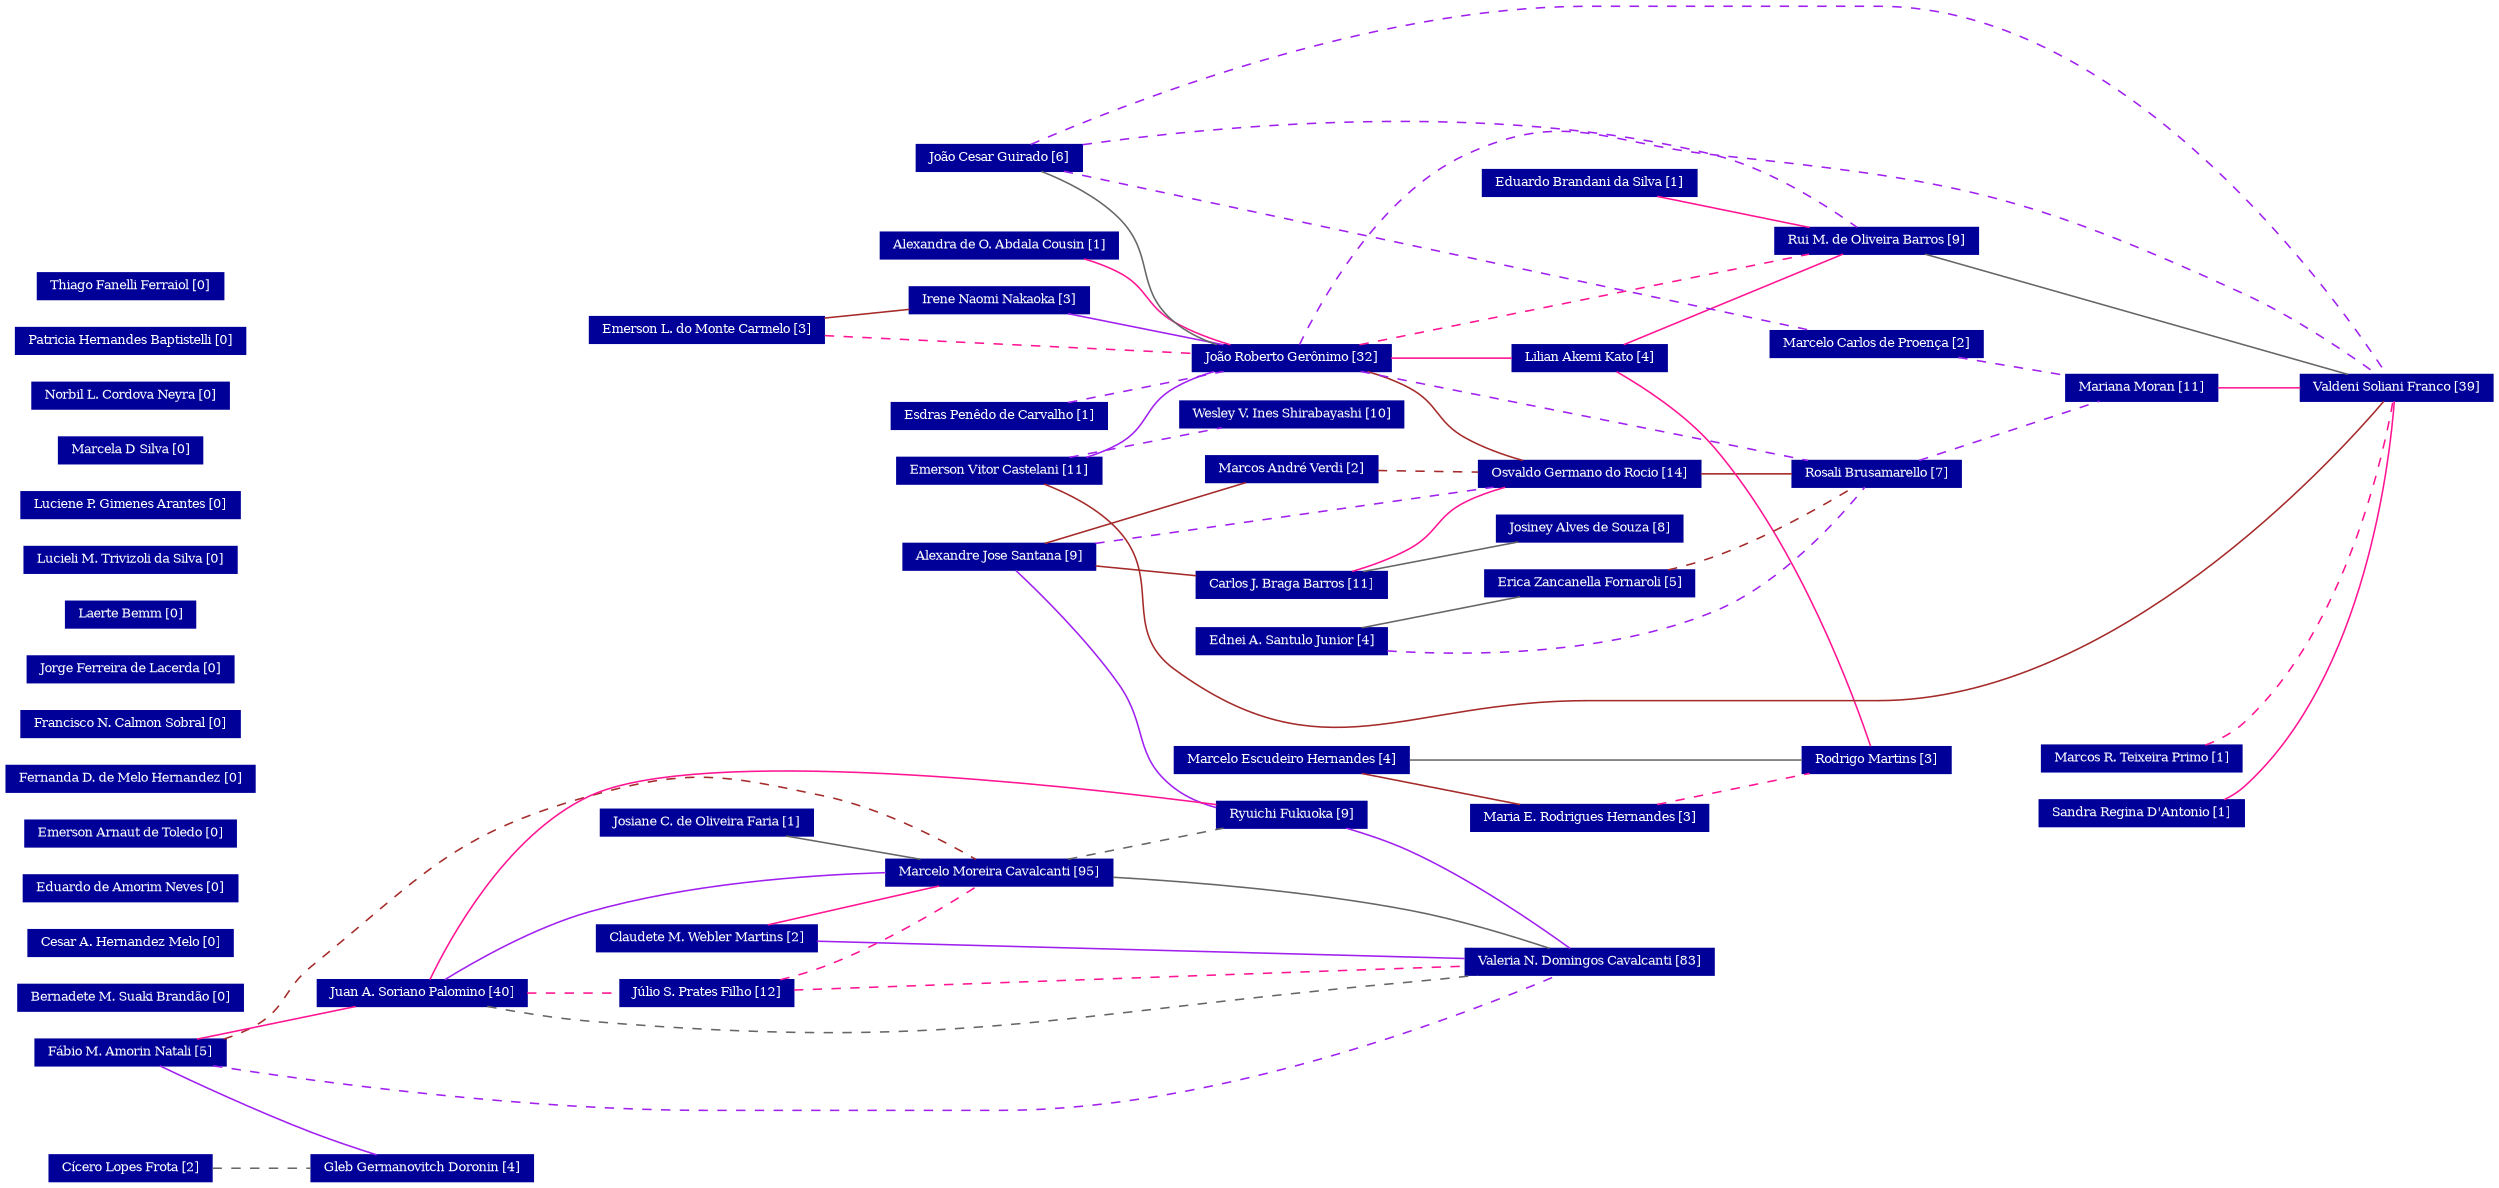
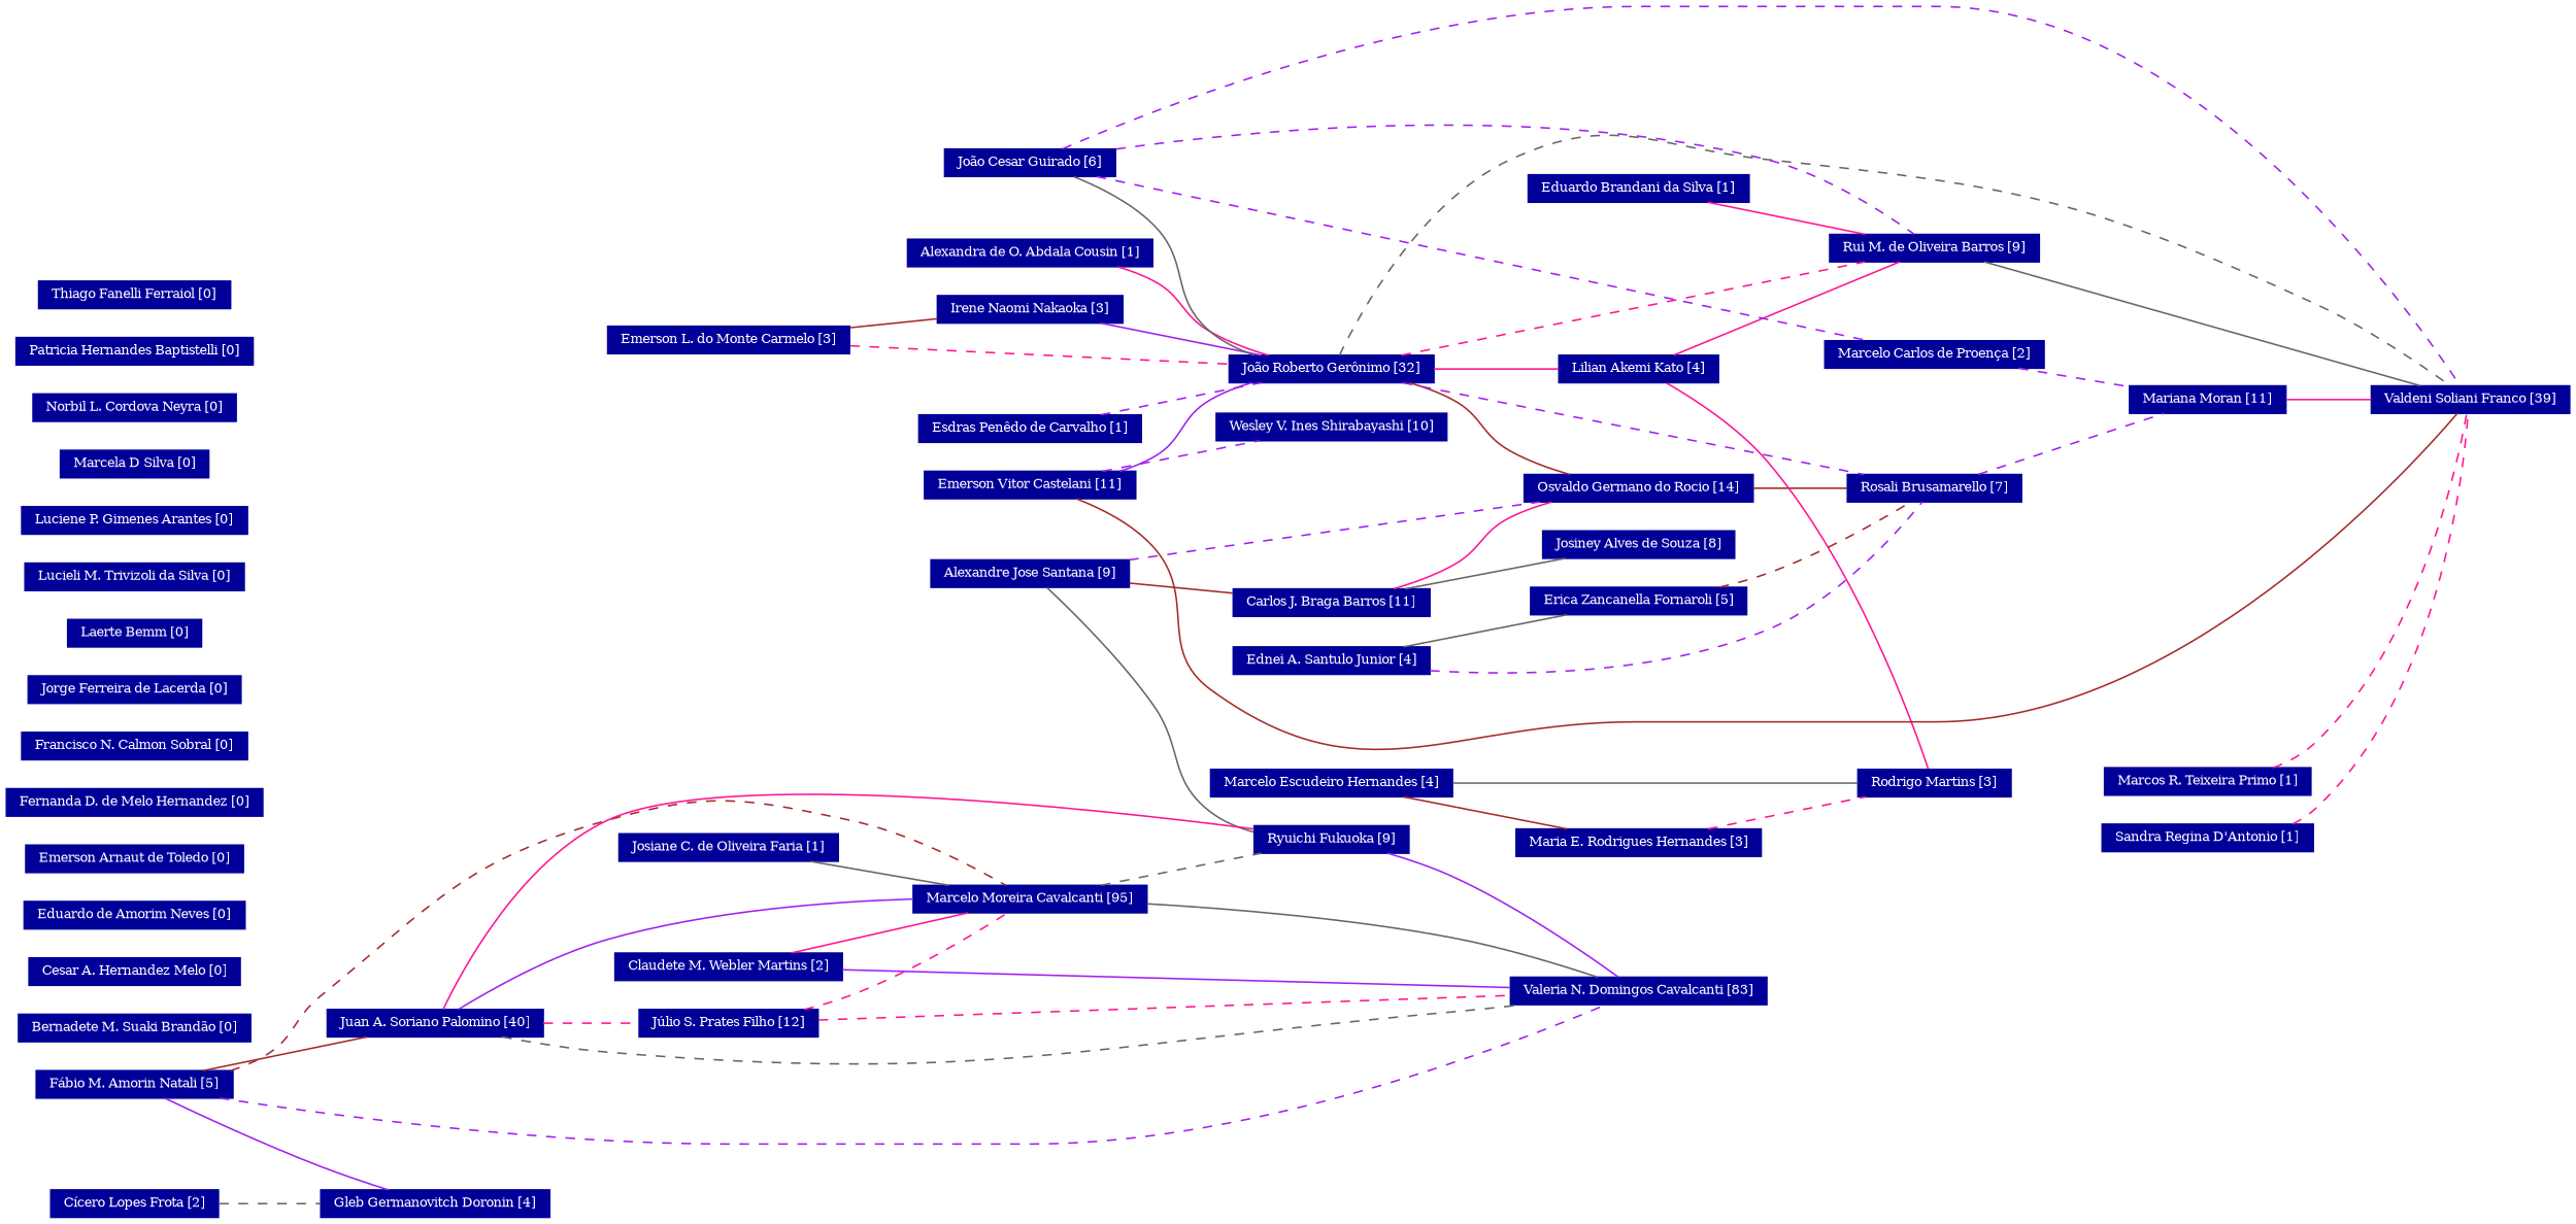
  strict graph {
    rankdir=LR
    node [color="#000099" fontcolor="#FFFFFF" fontsize=8 shape=rectangle style=filled]
    edge [color=purple style=solid]
    n1 [height=0.23611 label="Alexandra de O. Abdala Cousin [1]" width=1.8333]
    n2 [height=0.23611 label="João Roberto Gerônimo [32]" width=1.5139]
    n3 [height=0.23611 label="Osvaldo Germano do Rocio [14]" width=1.6944]
    n4 [height=0.23611 label="Rosali Brusamarello [7]" width=1.3194]
    n5 [height=0.23611 label="Rui M. de Oliveira Barros [9]" width=1.5833]
    n6 [height=0.23611 label="Valdeni Soliani Franco [39]" width=1.4861]
    n7 [height=0.23611 label="Lilian Akemi Kato [4]" width=1.25]
    n8 [height=0.23611 label="Mariana Moran [11]" width=1.1528]
    n9 [height=0.23611 label="Rodrigo Martins [3]" width=1.125]
    n10 [height=0.23611 label="Alexandre Jose Santana [9]" width=1.4722]
    n11 [height=0.23611 label="Carlos J. Braga Barros [11]" width=1.4861]
-   n12 [height=0.23611 label="Marcos André Verdi [2]" width=1.3333]
    n13 [height=0.23611 label="Ryuichi Fukuoka [9]" width=1.1528]
    n14 [height=0.23611 label="Josiney Alves de Souza [8]" width=1.4444]
    n15 [height=0.23611 label="Valeria N. Domingos Cavalcanti [83]" width=1.9306]
    n16 [height=0.23611 label="Bernadete M. Suaki Brandão [0]" width=1.6944]
    n17 [height=0.23611 label="Cesar A. Hernandez Melo [0]" width=1.5833]
    n18 [height=0.23611 label="Cícero Lopes Frota [2]" width=1.2778]
    n19 [height=0.23611 label="Gleb Germanovitch Doronin [4]" width=1.6806]
    n20 [height=0.23611 label="Claudete M. Webler Martins [2]" width=1.6944]
    n21 [height=0.23611 label="Marcelo Moreira Cavalcanti [95]" width=1.7361]
    n22 [height=0.23611 label="Ednei A. Santulo Junior [4]" width=1.4722]
    n23 [height=0.23611 label="Erica Zancanella Fornaroli [5]" width=1.625]
    n24 [height=0.23611 label="Eduardo Brandani da Silva [1]" width=1.6111]
    n25 [height=0.23611 label="Eduardo de Amorim Neves [0]" width=1.625]
    n26 [height=0.23611 label="Emerson Arnaut de Toledo [0]" width=1.6111]
    n27 [height=0.23611 label="Emerson L. do Monte Carmelo [3]" width=1.7917]
    n28 [height=0.23611 label="Irene Naomi Nakaoka [3]" width=1.4028]
    n29 [height=0.23611 label="Emerson Vitor Castelani [11]" width=1.5694]
    n30 [height=0.23611 label="Wesley V. Ines Shirabayashi [10]" width=1.75]
    n31 [height=0.23611 label="Esdras Penêdo de Carvalho [1]" width=1.625]
    n32 [height=0.23611 label="Fábio M. Amorin Natali [5]" width=1.4861]
    n33 [height=0.23611 label="Juan A. Soriano Palomino [40]" width=1.6111]
    n34 [height=0.23611 label="Júlio S. Prates Filho [12]" width=1.3611]
    n35 [height=0.23611 label="Fernanda D. de Melo Hernandez [0]" width=1.875]
    n36 [height=0.23611 label="Francisco N. Calmon Sobral [0]" width=1.6806]
    n37 [height=0.23611 label="João Cesar Guirado [6]" width=1.2778]
    n38 [height=0.23611 label="Marcelo Carlos de Proença [2]" width=1.625]
    n39 [height=0.23611 label="Jorge Ferreira de Lacerda [0]" width=1.5833]
    n40 [height=0.23611 label="Josiane C. de Oliveira Faria [1]" width=1.6667]
    n41 [height=0.23611 label="Laerte Bemm [0]" width=1.0278]
    n42 [height=0.23611 label="Lucieli M. Trivizoli da Silva [0]" width=1.6944]
    n43 [height=0.23611 label="Luciene P. Gimenes Arantes [0]" width=1.6944]
    n44 [height=0.23611 label="Marcela D Silva [0]" width=1.1528]
    n45 [height=0.23611 label="Marcelo Escudeiro Hernandes [4]" width=1.7639]
    n46 [height=0.23611 label="Maria E. Rodrigues Hernandes [3]" width=1.7917]
    n47 [height=0.23611 label="Marcos R. Teixeira Primo [1]" width=1.5833]
    n48 [height=0.23611 label="Norbil L. Cordova Neyra [0]" width=1.5417]
    n49 [height=0.23611 label="Patricia Hernandes Baptistelli [0]" width=1.75]
    n50 [height=0.23611 label="Sandra Regina D'Antonio [1]" width=1.5417]
    n51 [height=0.23611 label="Thiago Fanelli Ferraiol [0]" width=1.4444]
    n1 -- n2 [color=deeppink]
    n2 -- n3 [color=brown]
    n2 -- n4 [style=dashed]
    n2 -- n5 [color=deeppink style=dashed]
-   n2 -- n6 [style=dashed]
+   n2 -- n6 [color=gray40 style=dashed]
    n2 -- n7 [color=deeppink]
    n3 -- n4 [color=brown]
    n4 -- n8 [style=dashed]
    n5 -- n6 [color=gray40]
    n7 -- n5 [color=deeppink]
    n7 -- n9 [color=deeppink]
    n8 -- n6 [color=deeppink]
    n10 -- n3 [style=dashed]
    n10 -- n11 [color=brown]
-   n10 -- n12 [color=brown]
-   n10 -- n13
+   n10 -- n13 [color=gray40]
    n11 -- n3 [color=deeppink]
    n11 -- n14 [color=gray40]
-   n12 -- n3 [color=brown style=dashed]
    n13 -- n15
    n18 -- n19 [color=gray40 style=dashed]
    n20 -- n15
    n20 -- n21 [color=deeppink]
    n21 -- n13 [color=gray40 style=dashed]
    n21 -- n15 [color=gray40]
    n22 -- n4 [style=dashed]
    n22 -- n23 [color=gray40]
    n23 -- n4 [color=brown style=dashed]
    n24 -- n5 [color=deeppink]
    n27 -- n2 [color=deeppink style=dashed]
    n27 -- n28 [color=brown]
    n28 -- n2
    n29 -- n2
    n29 -- n6 [color=brown]
    n29 -- n30 [style=dashed]
    n31 -- n2 [style=dashed]
    n32 -- n15 [style=dashed]
    n32 -- n19
    n32 -- n21 [color=brown style=dashed]
-   n32 -- n33 [color=deeppink]
+   n32 -- n33 [color=brown]
    n33 -- n13 [color=deeppink]
    n33 -- n15 [color=gray40 style=dashed]
    n33 -- n21
    n33 -- n34 [color=deeppink style=dashed]
    n34 -- n15 [color=deeppink style=dashed]
    n34 -- n21 [color=deeppink style=dashed]
    n37 -- n2 [color=gray40]
    n37 -- n5 [style=dashed]
    n37 -- n6 [style=dashed]
    n37 -- n38 [style=dashed]
    n38 -- n8 [style=dashed]
    n40 -- n21 [color=gray40]
    n45 -- n9 [color=gray40]
    n45 -- n46 [color=brown]
    n46 -- n9 [color=deeppink style=dashed]
    n47 -- n6 [color=deeppink style=dashed]
-   n50 -- n6 [color=deeppink]
+   n50 -- n6 [color=deeppink style=dashed]
  }
